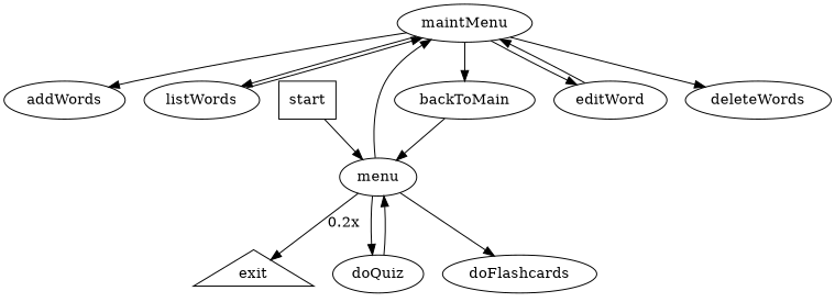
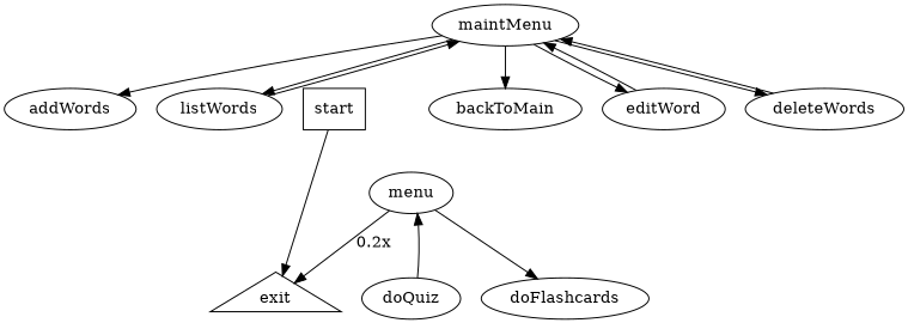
  digraph {
    n1 [label=addWords]
    n2 [label=maintMenu]
    n3 [label=listWords]
    n4 [label=backToMain]
    n5 [label=editWord]
    n6 [label=deleteWords]
    n7 [label=menu]
    n8 [label=doQuiz]
    n9 [label=exit shape=triangle]
    n10 [label=doFlashcards]
    n11 [label=start shape=box]
    n2 -> n1
    n2 -> n3
    n2 -> n4
    n2 -> n5
    n2 -> n6
    n3 -> n2
-   n4 -> n7
    n5 -> n2
-   n7 -> n2
-   n7 -> n8
+   n6 -> n2
    n7 -> n9 [label="0.2x"]
    n7 -> n10
    n8 -> n7
-   n11 -> n7
+   n11 -> n9
  }
